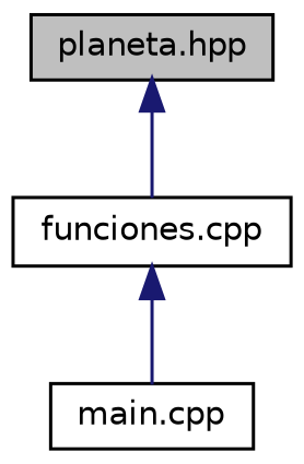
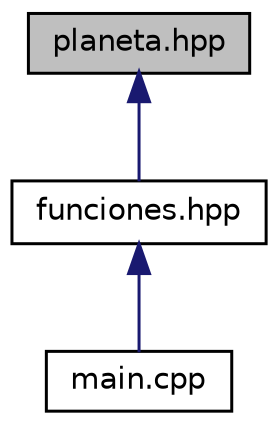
  digraph {
    node [color=black fillcolor=white fontname=Helvetica fontsize=10 shape=record style=filled]
    edge [color=midnightblue dir=back fontname=Helvetica fontsize=10 labelfontname=Helvetica labelfontsize=10 style=solid]
    n1 [fillcolor=grey75 fontcolor=black height=0.2 label="planeta.hpp" width=0.4]
-   n2 [height=0.2 label="funciones.cpp" width=0.4]
+   n2 [height=0.2 label="funciones.hpp" width=0.4]
    n3 [height=0.2 label="main.cpp" width=0.4]
    n1 -> n2
    n2 -> n3
  }
